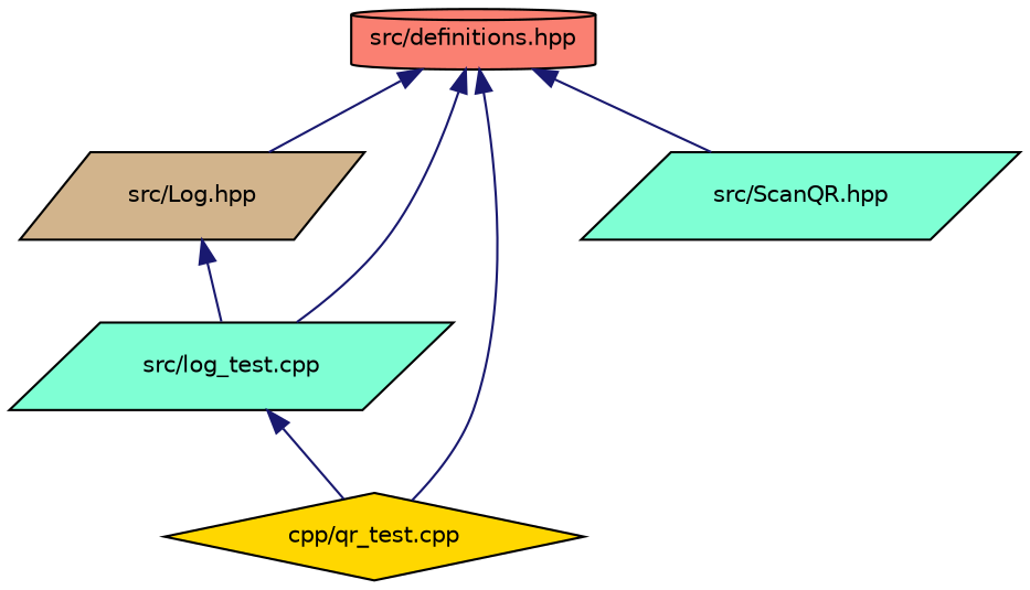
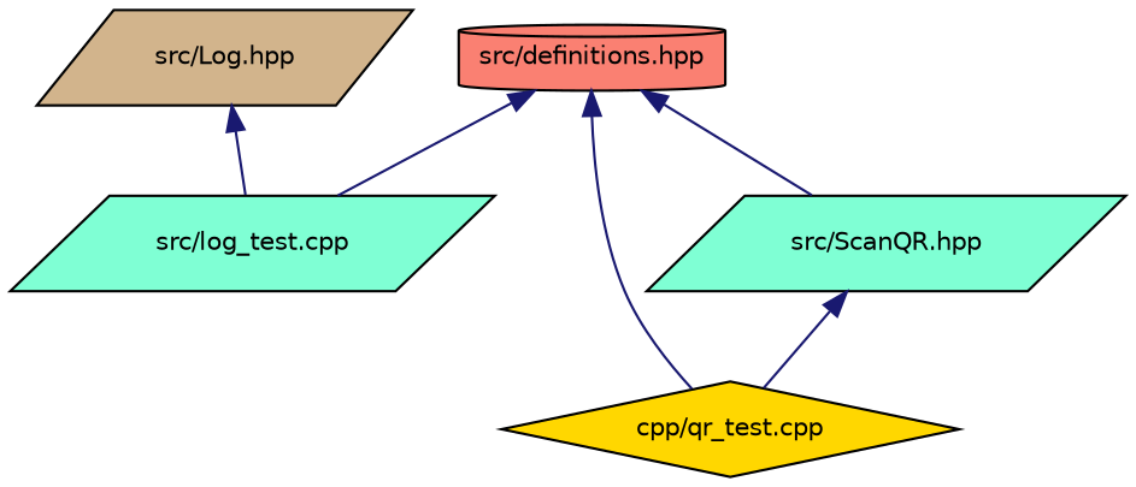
  digraph {
    node [color=black fillcolor=aquamarine fontname=Helvetica fontsize=10 shape=parallelogram style=filled]
    edge [color=midnightblue dir=back fontname=Helvetica fontsize=10 labelfontname=Helvetica labelfontsize=10 style=solid]
    n1 [fillcolor=salmon fontcolor=black height=0.2 label="src/definitions.hpp" shape=cylinder width=0.4]
    n2 [fillcolor=tan height=0.2 label="src/Log.hpp" width=0.4]
    n3 [height=0.2 label="src/log_test.cpp" width=0.4]
    n4 [fillcolor=gold height=0.2 label="cpp/qr_test.cpp" shape=diamond width=0.4]
    n5 [height=0.2 label="src/ScanQR.hpp" width=0.4]
-   n1 -> n2
    n1 -> n3
    n1 -> n4
    n1 -> n5
    n2 -> n3
-   n3 -> n4
+   n5 -> n4
  }
